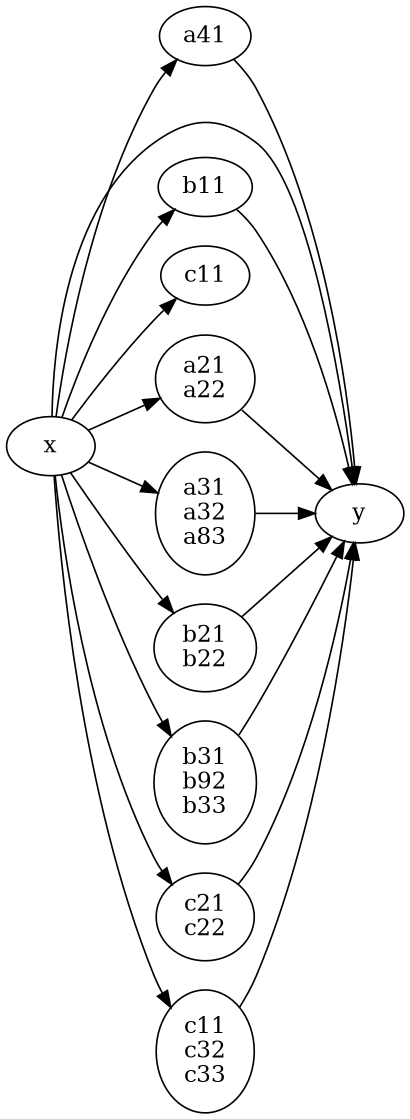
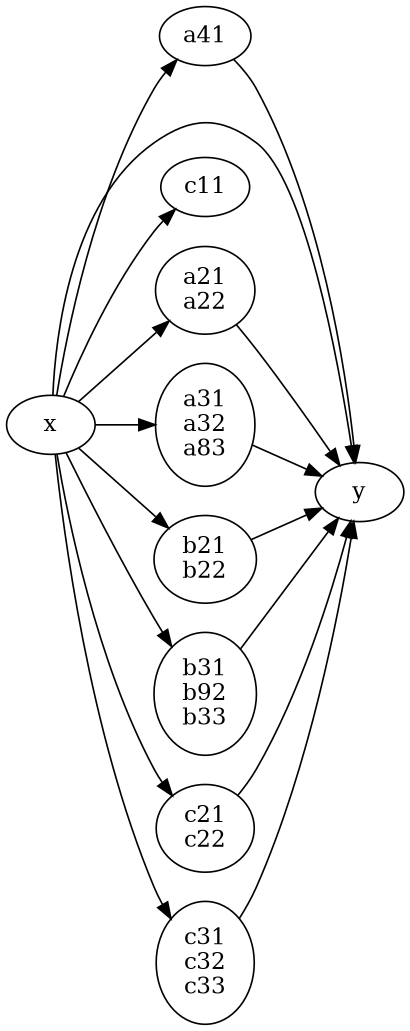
  digraph {
    rankdir=LR
    n1 [label=a41]
    n2 [label=y]
-   n3 [label=b11]
    n4 [label=c11]
    n5 [label=x]
    n6 [label="a21\na22"]
    n7 [label="a31\na32\na83"]
    n8 [label="b21\nb22"]
    n9 [label="b31\nb92\nb33"]
    n10 [label="c21\nc22"]
-   n11 [label="c11\nc32\nc33"]
+   n11 [label="c31\nc32\nc33"]
    n1 -> n2
-   n3 -> n2
    n5 -> n1
    n5 -> n2
-   n5 -> n3
    n5 -> n4
    n5 -> n6
    n5 -> n7
    n5 -> n8
    n5 -> n9
    n5 -> n10
    n5 -> n11
    n6 -> n2
    n7 -> n2
    n8 -> n2
    n9 -> n2
    n10 -> n2
    n11 -> n2
  }
